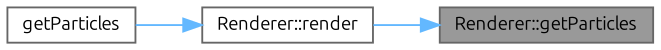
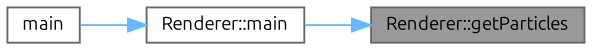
  digraph {
    fontname=Ubuntu
    rankdir=RL
    node [color=grey40 fillcolor=white fontname=Ubuntu fontsize=10 shape=box style=filled]
    edge [color=steelblue1 dir=back fontname=Ubuntu fontsize=10 labelfontname=Helvetica labelfontsize=10 style=solid]
    n1 [color=gray40 fillcolor=grey60 fontcolor=black height=0.2 label="Renderer::getParticles" width=0.4]
-   n2 [height=0.2 label="Renderer::render" width=0.4]
-   n3 [height=0.2 label=getParticles width=0.4]
+   n2 [height=0.2 label="Renderer::main" width=0.4]
+   n3 [height=0.2 label=main width=0.4]
    n1 -> n2
    n2 -> n3
  }
